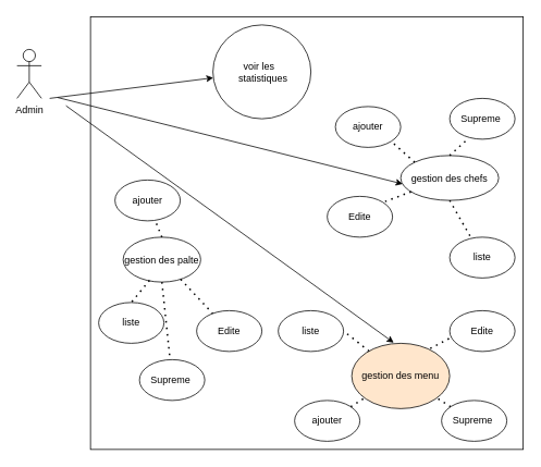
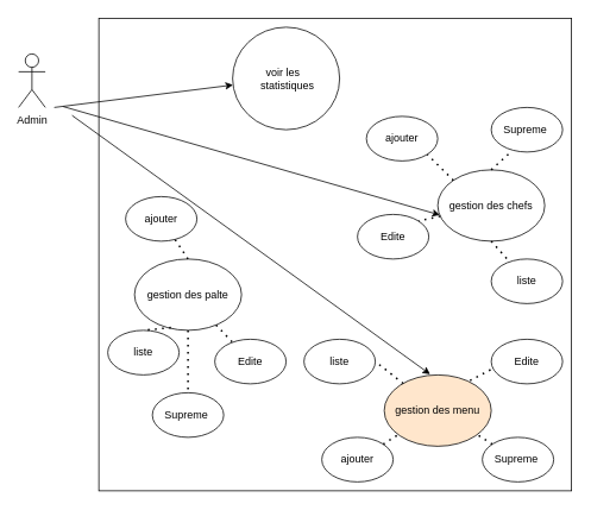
  <mxCell id="0" />
  <mxCell id="1" parent="0" />
  <mxCell id="2" value="" style="whiteSpace=wrap;html=1;aspect=fixed;" vertex="1" parent="1"><mxGeometry x="110" y="20" width="530" height="530" as="geometry" /></mxCell>
  <mxCell id="3" value="Admin" style="shape=umlActor;verticalLabelPosition=bottom;verticalAlign=top;html=1;outlineConnect=0;" vertex="1" parent="1"><mxGeometry x="20" y="60" width="30" height="60" as="geometry" /></mxCell>
  <mxCell id="4" value="voir les&amp;nbsp;&amp;nbsp;&lt;br&gt;&amp;nbsp;statistiques" style="ellipse;whiteSpace=wrap;html=1;" vertex="1" parent="1"><mxGeometry x="260" y="30" width="120" height="115" as="geometry" /></mxCell>
- <mxCell id="5" value="gestion des palte" style="ellipse;whiteSpace=wrap;html=1;" vertex="1" parent="1"><mxGeometry x="150" y="290" width="95" height="55" as="geometry" /></mxCell>
- <mxCell id="6" value="gestion des chefs" style="ellipse;whiteSpace=wrap;html=1;" vertex="1" parent="1"><mxGeometry x="490" y="190" width="120" height="55" as="geometry" /></mxCell>
+ <mxCell id="5" value="gestion des palte" style="ellipse;whiteSpace=wrap;html=1;" vertex="1" parent="1"><mxGeometry x="150" y="290" width="120" height="80" as="geometry" /></mxCell>
+ <mxCell id="6" value="gestion des chefs" style="ellipse;whiteSpace=wrap;html=1;" vertex="1" parent="1"><mxGeometry x="490" y="190" width="120" height="80" as="geometry" /></mxCell>
  <mxCell id="7" value="" style="endArrow=classic;html=1;rounded=0;" edge="1" parent="1" target="4"><mxGeometry width="50" height="50" relative="1" as="geometry"><mxPoint x="60" y="120" as="sourcePoint" /><mxPoint x="178" y="182" as="targetPoint" /></mxGeometry></mxCell>
  <mxCell id="8" value="" style="endArrow=classic;html=1;rounded=0;entryX=0.02;entryY=0.633;entryDx=0;entryDy=0;entryPerimeter=0;" edge="1" parent="1" target="6"><mxGeometry width="50" height="50" relative="1" as="geometry"><mxPoint x="70" y="119" as="sourcePoint" /><mxPoint x="330" y="120" as="targetPoint" /></mxGeometry></mxCell>
  <mxCell id="9" value="gestion des menu" style="ellipse;whiteSpace=wrap;html=1;fillColor=#ffe6cc;" vertex="1" parent="1"><mxGeometry x="430" y="420" width="120" height="80" as="geometry" /></mxCell>
  <mxCell id="10" value="" style="endArrow=classic;html=1;rounded=0;entryX=0.429;entryY=-0.009;entryDx=0;entryDy=0;entryPerimeter=0;" edge="1" parent="1" target="9"><mxGeometry width="50" height="50" relative="1" as="geometry"><mxPoint x="80" y="129" as="sourcePoint" /><mxPoint x="502" y="200" as="targetPoint" /></mxGeometry></mxCell>
  <mxCell id="11" value="ajouter" style="ellipse;whiteSpace=wrap;html=1;" vertex="1" parent="1"><mxGeometry x="360" y="490" width="80" height="50" as="geometry" /></mxCell>
  <mxCell id="12" value="liste" style="ellipse;whiteSpace=wrap;html=1;" vertex="1" parent="1"><mxGeometry x="340" y="380" width="80" height="50" as="geometry" /></mxCell>
  <mxCell id="13" value="Supreme&amp;nbsp;" style="ellipse;whiteSpace=wrap;html=1;" vertex="1" parent="1"><mxGeometry x="540" y="490" width="80" height="50" as="geometry" /></mxCell>
  <mxCell id="14" value="Edite" style="ellipse;whiteSpace=wrap;html=1;" vertex="1" parent="1"><mxGeometry x="550" y="380" width="80" height="50" as="geometry" /></mxCell>
  <mxCell id="15" value="liste" style="ellipse;whiteSpace=wrap;html=1;" vertex="1" parent="1"><mxGeometry x="120" y="370" width="80" height="50" as="geometry" /></mxCell>
  <mxCell id="16" value="Edite" style="ellipse;whiteSpace=wrap;html=1;" vertex="1" parent="1"><mxGeometry x="240" y="380" width="80" height="50" as="geometry" /></mxCell>
  <mxCell id="17" value="ajouter" style="ellipse;whiteSpace=wrap;html=1;" vertex="1" parent="1"><mxGeometry x="140" y="220" width="80" height="50" as="geometry" /></mxCell>
  <mxCell id="18" value="Supreme&amp;nbsp;" style="ellipse;whiteSpace=wrap;html=1;" vertex="1" parent="1"><mxGeometry x="170" y="440" width="80" height="50" as="geometry" /></mxCell>
  <mxCell id="19" value="Edite" style="ellipse;whiteSpace=wrap;html=1;" vertex="1" parent="1"><mxGeometry x="400" y="240" width="80" height="50" as="geometry" /></mxCell>
  <mxCell id="20" value="liste" style="ellipse;whiteSpace=wrap;html=1;" vertex="1" parent="1"><mxGeometry x="550" y="290" width="80" height="50" as="geometry" /></mxCell>
  <mxCell id="21" value="ajouter" style="ellipse;whiteSpace=wrap;html=1;" vertex="1" parent="1"><mxGeometry x="410" y="130" width="80" height="50" as="geometry" /></mxCell>
  <mxCell id="22" value="Supreme&amp;nbsp;" style="ellipse;whiteSpace=wrap;html=1;" vertex="1" parent="1"><mxGeometry x="550" y="120" width="80" height="50" as="geometry" /></mxCell>
  <mxCell id="23" value="" style="endArrow=none;dashed=1;html=1;dashPattern=1 3;strokeWidth=2;rounded=0;entryX=1;entryY=0;entryDx=0;entryDy=0;" edge="1" parent="1" source="6" target="19"><mxGeometry width="50" height="50" relative="1" as="geometry"><mxPoint x="380" y="300" as="sourcePoint" /><mxPoint x="430" y="250" as="targetPoint" /></mxGeometry></mxCell>
  <mxCell id="24" value="" style="endArrow=none;dashed=1;html=1;dashPattern=1 3;strokeWidth=2;rounded=0;exitX=0.5;exitY=1;exitDx=0;exitDy=0;" edge="1" parent="1" source="6" target="20"><mxGeometry width="50" height="50" relative="1" as="geometry"><mxPoint x="503" y="252" as="sourcePoint" /><mxPoint x="478" y="257" as="targetPoint" /></mxGeometry></mxCell>
  <mxCell id="25" value="" style="endArrow=none;dashed=1;html=1;dashPattern=1 3;strokeWidth=2;rounded=0;entryX=0.27;entryY=1.004;entryDx=0;entryDy=0;exitX=0.5;exitY=0;exitDx=0;exitDy=0;entryPerimeter=0;" edge="1" parent="1" source="6" target="22"><mxGeometry width="50" height="50" relative="1" as="geometry"><mxPoint x="503" y="252" as="sourcePoint" /><mxPoint x="478" y="257" as="targetPoint" /></mxGeometry></mxCell>
  <mxCell id="26" value="" style="endArrow=none;dashed=1;html=1;dashPattern=1 3;strokeWidth=2;rounded=0;entryX=1;entryY=1;entryDx=0;entryDy=0;exitX=0;exitY=0;exitDx=0;exitDy=0;" edge="1" parent="1" source="6" target="21"><mxGeometry width="50" height="50" relative="1" as="geometry"><mxPoint x="560" y="200" as="sourcePoint" /><mxPoint x="582" y="180" as="targetPoint" /></mxGeometry></mxCell>
  <mxCell id="27" value="" style="endArrow=none;dashed=1;html=1;dashPattern=1 3;strokeWidth=2;rounded=0;exitX=0.5;exitY=0;exitDx=0;exitDy=0;" edge="1" parent="1" source="5" target="17"><mxGeometry width="50" height="50" relative="1" as="geometry"><mxPoint x="380" y="300" as="sourcePoint" /><mxPoint x="430" y="250" as="targetPoint" /></mxGeometry></mxCell>
  <mxCell id="28" value="" style="endArrow=none;dashed=1;html=1;dashPattern=1 3;strokeWidth=2;rounded=0;" edge="1" parent="1" source="5" target="16"><mxGeometry width="50" height="50" relative="1" as="geometry"><mxPoint x="380" y="300" as="sourcePoint" /><mxPoint x="430" y="250" as="targetPoint" /></mxGeometry></mxCell>
  <mxCell id="29" value="" style="endArrow=none;dashed=1;html=1;dashPattern=1 3;strokeWidth=2;rounded=0;exitX=0.34;exitY=0.962;exitDx=0;exitDy=0;exitPerimeter=0;entryX=0.5;entryY=0;entryDx=0;entryDy=0;" edge="1" parent="1" source="5" target="15"><mxGeometry width="50" height="50" relative="1" as="geometry"><mxPoint x="380" y="300" as="sourcePoint" /><mxPoint x="430" y="250" as="targetPoint" /></mxGeometry></mxCell>
  <mxCell id="30" value="" style="endArrow=none;dashed=1;html=1;dashPattern=1 3;strokeWidth=2;rounded=0;exitX=0.5;exitY=1;exitDx=0;exitDy=0;" edge="1" parent="1" source="5" target="18"><mxGeometry width="50" height="50" relative="1" as="geometry"><mxPoint x="380" y="300" as="sourcePoint" /><mxPoint x="430" y="250" as="targetPoint" /></mxGeometry></mxCell>
  <mxCell id="31" value="" style="endArrow=none;dashed=1;html=1;dashPattern=1 3;strokeWidth=2;rounded=0;entryX=1;entryY=0.5;entryDx=0;entryDy=0;" edge="1" parent="1" source="9" target="12"><mxGeometry width="50" height="50" relative="1" as="geometry"><mxPoint x="380" y="300" as="sourcePoint" /><mxPoint x="430" y="250" as="targetPoint" /></mxGeometry></mxCell>
  <mxCell id="32" value="" style="endArrow=none;dashed=1;html=1;dashPattern=1 3;strokeWidth=2;rounded=0;exitX=-0.01;exitY=0.684;exitDx=0;exitDy=0;exitPerimeter=0;entryX=0.767;entryY=0.107;entryDx=0;entryDy=0;entryPerimeter=0;" edge="1" parent="1" source="14" target="9"><mxGeometry width="50" height="50" relative="1" as="geometry"><mxPoint x="380" y="300" as="sourcePoint" /><mxPoint x="430" y="250" as="targetPoint" /></mxGeometry></mxCell>
  <mxCell id="33" value="" style="endArrow=none;dashed=1;html=1;dashPattern=1 3;strokeWidth=2;rounded=0;" edge="1" parent="1" source="11" target="9"><mxGeometry width="50" height="50" relative="1" as="geometry"><mxPoint x="380" y="300" as="sourcePoint" /><mxPoint x="430" y="250" as="targetPoint" /></mxGeometry></mxCell>
  <mxCell id="34" value="" style="endArrow=none;dashed=1;html=1;dashPattern=1 3;strokeWidth=2;rounded=0;" edge="1" parent="1" source="13" target="9"><mxGeometry width="50" height="50" relative="1" as="geometry"><mxPoint x="380" y="300" as="sourcePoint" /><mxPoint x="430" y="250" as="targetPoint" /></mxGeometry></mxCell>
